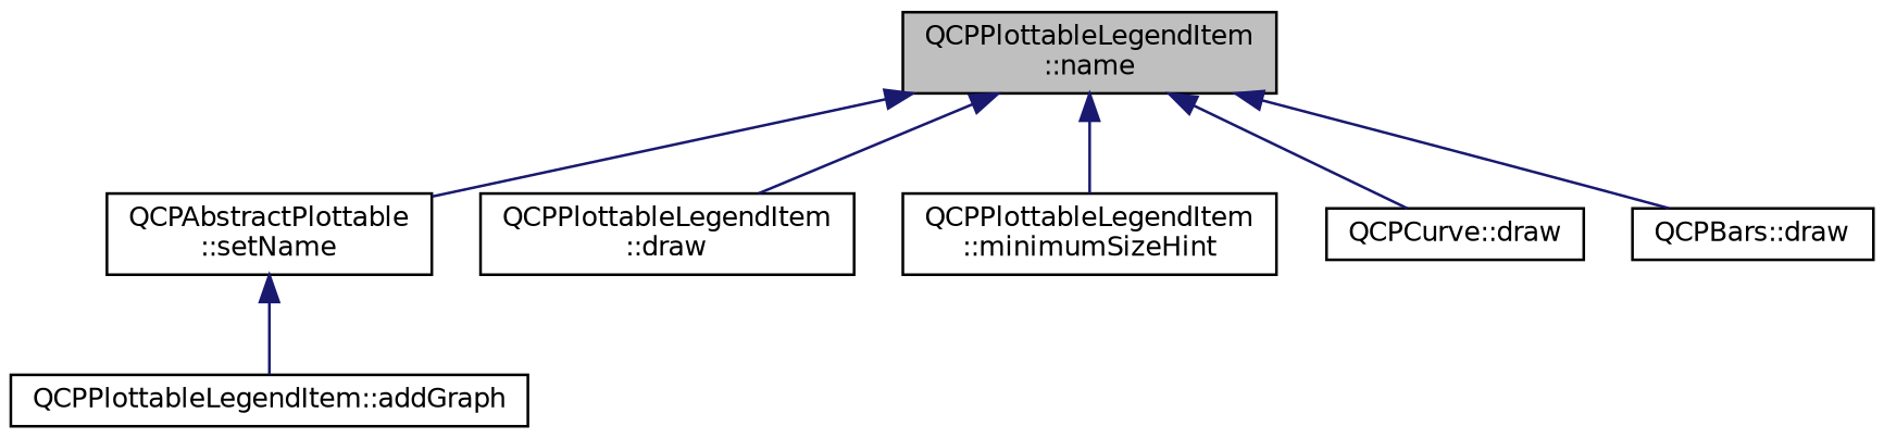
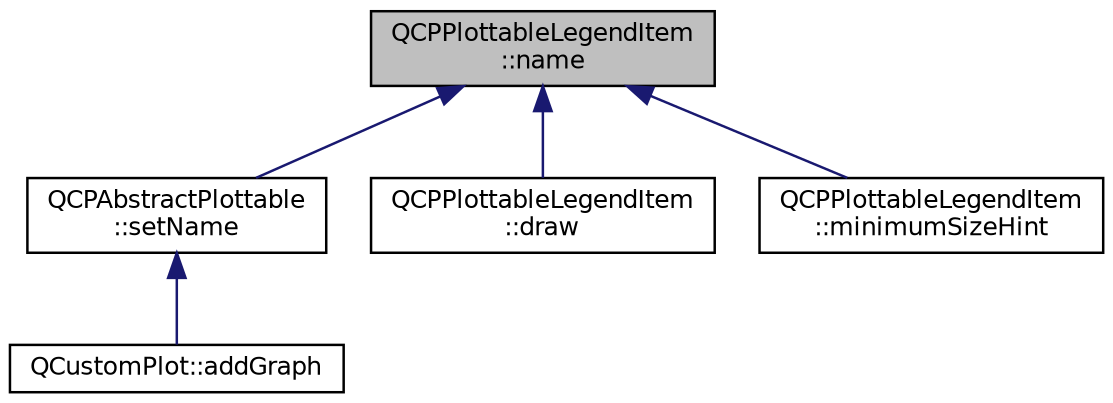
  digraph {
    rankdir=TB
    node [color=black fillcolor=white fontname=Helvetica fontsize=10 shape=record style=filled]
    edge [color=midnightblue dir=back fontname=Helvetica fontsize=10 labelfontname=Helvetica labelfontsize=10 style=solid]
    n1 [fillcolor=grey75 fontcolor=black height=0.2 label="QCPPlottableLegendItem\l::name" width=0.4]
    n2 [height=0.2 label="QCPAbstractPlottable\l::setName" width=0.4]
    n3 [height=0.2 label="QCPPlottableLegendItem\l::draw" width=0.4]
    n4 [height=0.2 label="QCPPlottableLegendItem\l::minimumSizeHint" width=0.4]
-   n5 [height=0.2 label="QCPCurve::draw" width=0.4]
-   n6 [height=0.2 label="QCPBars::draw" width=0.4]
-   n7 [height=0.2 label="QCPPlottableLegendItem::addGraph" width=0.4]
+   n7 [height=0.2 label="QCustomPlot::addGraph" width=0.4]
    n1 -> n2
    n1 -> n3
    n1 -> n4
-   n1 -> n5
-   n1 -> n6
    n2 -> n7
  }
